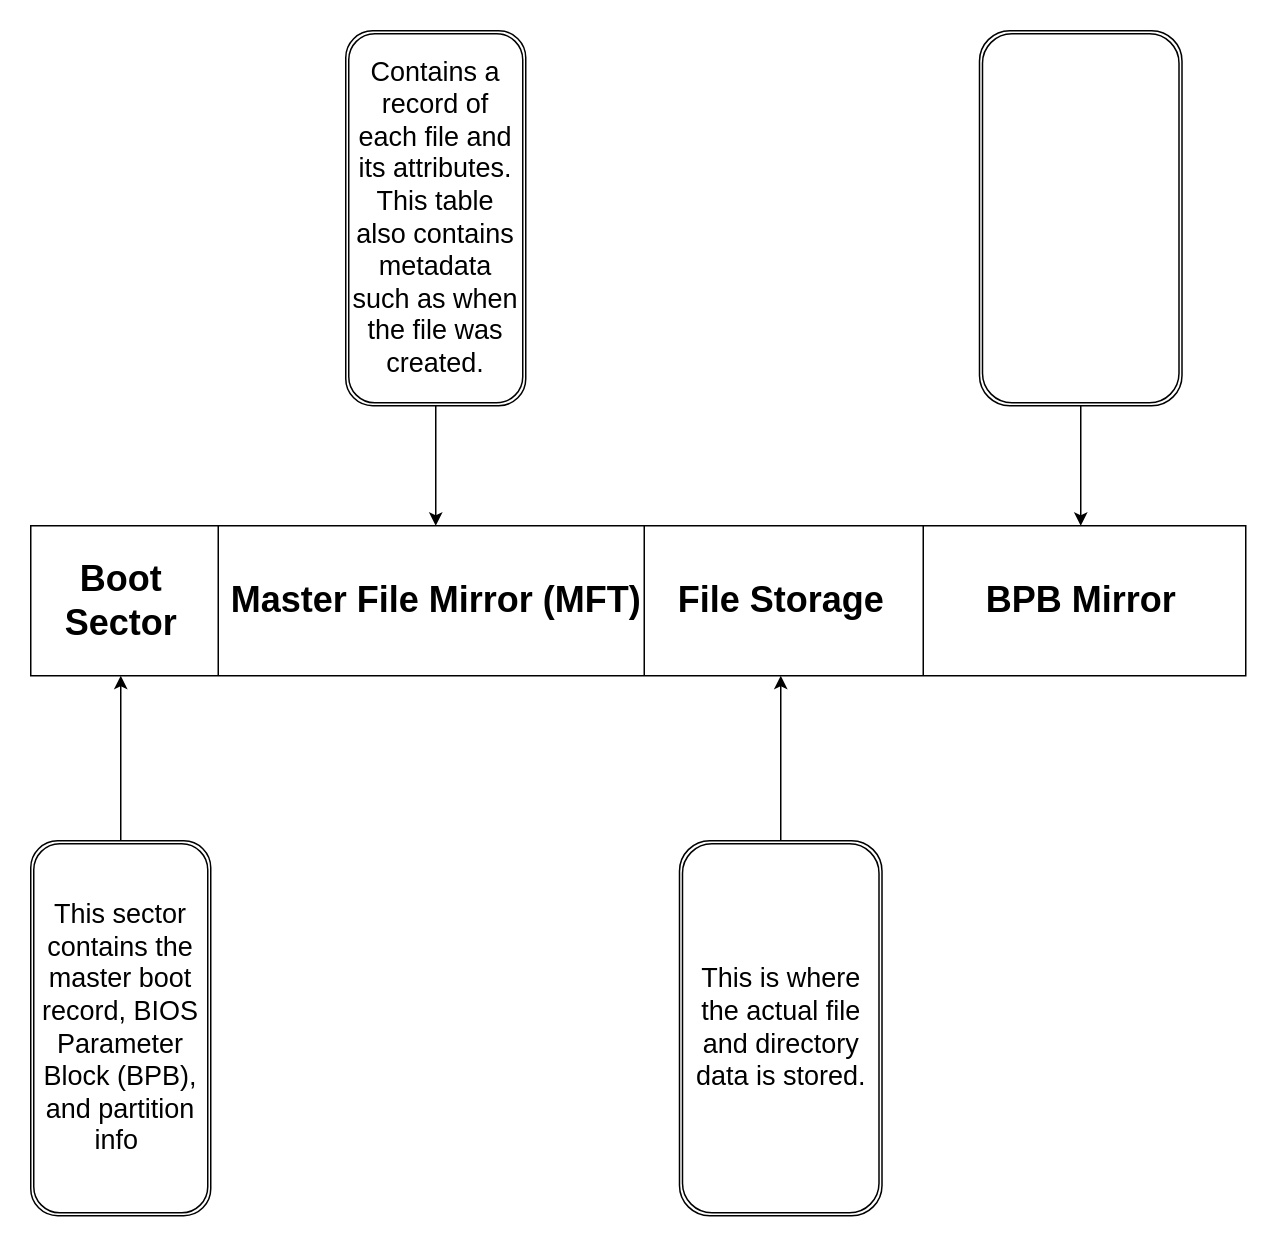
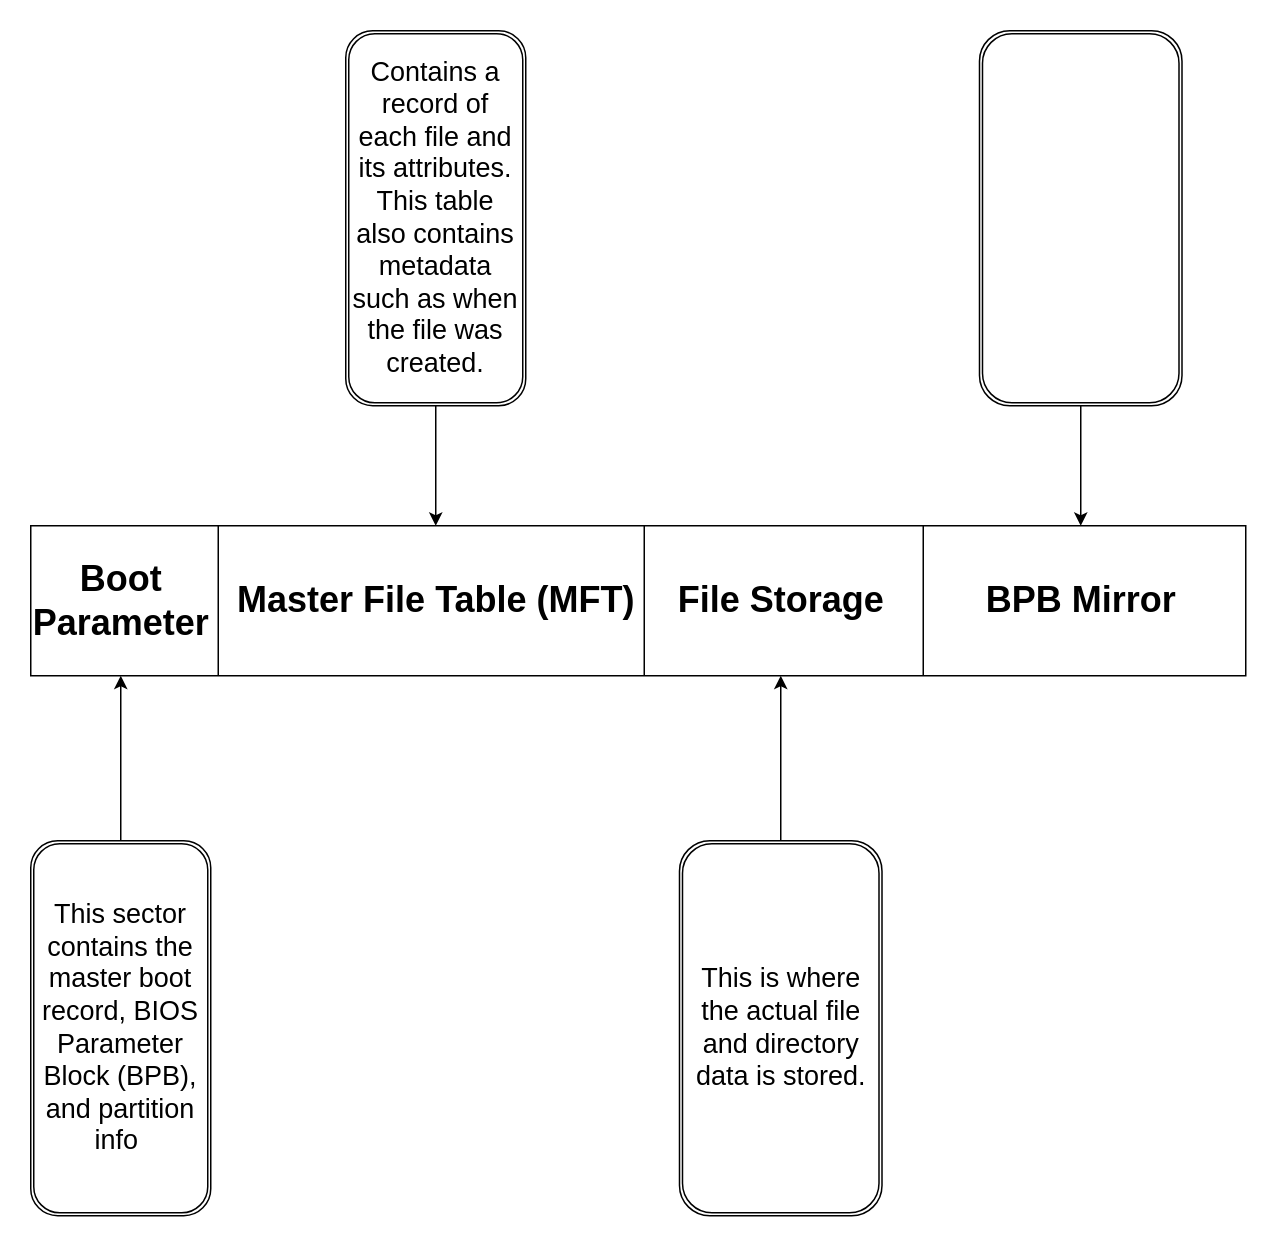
  <mxCell id="0" />
  <mxCell id="1" parent="0" />
  <mxCell id="2" value="" style="rounded=0;whiteSpace=wrap;html=1;" vertex="1" parent="1"><mxGeometry x="20" y="350" width="810" height="100" as="geometry" /></mxCell>
- <mxCell id="3" value="Boot&lt;br&gt;Sector" style="text;strokeColor=none;fillColor=none;html=1;fontSize=24;fontStyle=1;verticalAlign=middle;align=center;" vertex="1" parent="1"><mxGeometry x="30" y="350" width="100" height="100" as="geometry" /></mxCell>
+ <mxCell id="3" value="Boot&lt;br&gt;Parameter" style="text;strokeColor=none;fillColor=none;html=1;fontSize=24;fontStyle=1;verticalAlign=middle;align=center;" vertex="1" parent="1"><mxGeometry x="30" y="350" width="100" height="100" as="geometry" /></mxCell>
  <mxCell id="4" value="" style="line;strokeWidth=1;direction=south;html=1;" vertex="1" parent="1"><mxGeometry x="424" y="350" width="10" height="100" as="geometry" /></mxCell>
  <mxCell id="5" value="" style="line;strokeWidth=1;direction=south;html=1;" vertex="1" parent="1"><mxGeometry x="610" y="350" width="10" height="100" as="geometry" /></mxCell>
- <mxCell id="6" value="Master File Mirror (MFT)" style="text;strokeColor=none;fillColor=none;html=1;fontSize=24;fontStyle=1;verticalAlign=middle;align=center;" vertex="1" parent="1"><mxGeometry x="150" y="350" width="280" height="100" as="geometry" /></mxCell>
+ <mxCell id="6" value="Master File Table (MFT)" style="text;strokeColor=none;fillColor=none;html=1;fontSize=24;fontStyle=1;verticalAlign=middle;align=center;" vertex="1" parent="1"><mxGeometry x="150" y="350" width="280" height="100" as="geometry" /></mxCell>
  <mxCell id="7" value="" style="line;strokeWidth=1;direction=south;html=1;" vertex="1" parent="1"><mxGeometry x="140" y="350" width="10" height="100" as="geometry" /></mxCell>
  <mxCell id="8" value="File Storage" style="text;strokeColor=none;fillColor=none;html=1;fontSize=24;fontStyle=1;verticalAlign=middle;align=center;" vertex="1" parent="1"><mxGeometry x="430" y="350" width="180" height="100" as="geometry" /></mxCell>
  <mxCell id="9" value="BPB Mirror" style="text;strokeColor=none;fillColor=none;html=1;fontSize=24;fontStyle=1;verticalAlign=middle;align=center;" vertex="1" parent="1"><mxGeometry x="610" y="350" width="220" height="100" as="geometry" /></mxCell>
  <mxCell id="10" style="edgeStyle=orthogonalEdgeStyle;rounded=0;orthogonalLoop=1;jettySize=auto;html=1;entryX=0.5;entryY=1;entryDx=0;entryDy=0;" edge="1" parent="1" source="11" target="3"><mxGeometry relative="1" as="geometry" /></mxCell>
  <mxCell id="11" value="&lt;font style=&quot;font-size: 18px&quot;&gt;This sector contains the master boot record, BIOS Parameter Block (BPB), and partition info&amp;nbsp;&lt;/font&gt;" style="shape=ext;double=1;rounded=1;whiteSpace=wrap;html=1;strokeWidth=1;" vertex="1" parent="1"><mxGeometry x="20" y="560" width="120" height="250" as="geometry" /></mxCell>
  <mxCell id="12" style="edgeStyle=orthogonalEdgeStyle;rounded=0;orthogonalLoop=1;jettySize=auto;html=1;entryX=0.5;entryY=0;entryDx=0;entryDy=0;" edge="1" parent="1" source="13" target="6"><mxGeometry relative="1" as="geometry" /></mxCell>
  <mxCell id="13" value="&lt;font style=&quot;font-size: 18px&quot;&gt;Contains a record of each file and its attributes. This table also contains metadata such as when the file was created.&lt;/font&gt;" style="shape=ext;double=1;rounded=1;whiteSpace=wrap;html=1;strokeWidth=1;" vertex="1" parent="1"><mxGeometry x="230" y="20" width="120" height="250" as="geometry" /></mxCell>
  <mxCell id="14" style="edgeStyle=orthogonalEdgeStyle;rounded=0;orthogonalLoop=1;jettySize=auto;html=1;entryX=0.5;entryY=1;entryDx=0;entryDy=0;" edge="1" parent="1" source="15" target="8"><mxGeometry relative="1" as="geometry" /></mxCell>
  <mxCell id="15" value="&lt;span style=&quot;font-size: 18px&quot;&gt;This is where the actual file and directory data is stored.&lt;/span&gt;" style="shape=ext;double=1;rounded=1;whiteSpace=wrap;html=1;strokeWidth=1;" vertex="1" parent="1"><mxGeometry x="452.5" y="560" width="135" height="250" as="geometry" /></mxCell>
  <mxCell id="16" style="edgeStyle=orthogonalEdgeStyle;rounded=0;orthogonalLoop=1;jettySize=auto;html=1;entryX=0.5;entryY=0;entryDx=0;entryDy=0;" edge="1" parent="1" source="17" target="9"><mxGeometry relative="1" as="geometry" /></mxCell>
  <mxCell id="17" value="" style="shape=ext;double=1;rounded=1;whiteSpace=wrap;html=1;strokeWidth=1;" vertex="1" parent="1"><mxGeometry x="652.5" y="20" width="135" height="250" as="geometry" /></mxCell>
